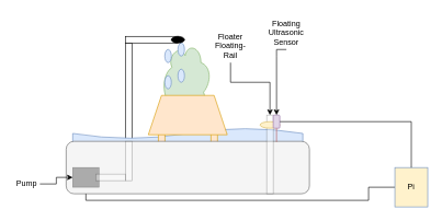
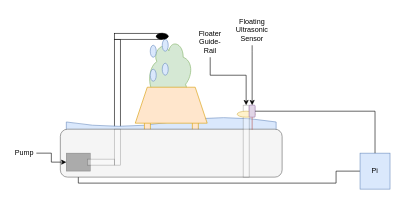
  <mxCell id="0" />
  <mxCell id="1" parent="0" />
  <mxCell id="2" value="" style="rounded=0;whiteSpace=wrap;html=1;" vertex="1" parent="1"><mxGeometry x="190" y="65" width="10" height="150" as="geometry" /></mxCell>
  <mxCell id="3" value="" style="shape=tape;whiteSpace=wrap;html=1;fillColor=#dae8fc;strokeColor=#6c8ebf;" vertex="1" parent="1"><mxGeometry x="110" y="195" width="350" height="40" as="geometry" /></mxCell>
  <mxCell id="4" value="" style="ellipse;shape=cloud;whiteSpace=wrap;html=1;rotation=90;fillColor=#d5e8d4;strokeColor=#82b366;" vertex="1" parent="1"><mxGeometry x="225" y="85" width="120" height="80" as="geometry" /></mxCell>
  <mxCell id="5" value="" style="rounded=0;whiteSpace=wrap;html=1;fillColor=#ffe6cc;strokeColor=#d79b00;" vertex="1" parent="1"><mxGeometry x="320" y="185" width="10" height="60" as="geometry" /></mxCell>
  <mxCell id="6" value="" style="rounded=0;whiteSpace=wrap;html=1;fillColor=#ffe6cc;strokeColor=#d79b00;" vertex="1" parent="1"><mxGeometry x="240" y="185" width="10" height="50" as="geometry" /></mxCell>
  <mxCell id="7" style="edgeStyle=orthogonalEdgeStyle;rounded=0;orthogonalLoop=1;jettySize=auto;html=1;exitX=0.5;exitY=1;exitDx=0;exitDy=0;entryX=0;entryY=0.5;entryDx=0;entryDy=0;endArrow=none;endFill=0;" edge="1" parent="1" source="22" target="9"><mxGeometry relative="1" as="geometry"><Array as="points"><mxPoint x="130" y="305" /><mxPoint x="560" y="305" /><mxPoint x="560" y="285" /></Array></mxGeometry></mxCell>
  <mxCell id="8" value="" style="rounded=1;whiteSpace=wrap;html=1;fillColor=#f5f5f5;strokeColor=#666666;fontColor=#333333;" vertex="1" parent="1"><mxGeometry x="100" y="215" width="370" height="80" as="geometry" /></mxCell>
- <mxCell id="9" value="Pi" style="rounded=0;whiteSpace=wrap;html=1;fillColor=#fff2cc;strokeColor=#6c8ebf;" vertex="1" parent="1"><mxGeometry x="600" y="255" width="50" height="60" as="geometry" /></mxCell>
+ <mxCell id="9" value="Pi" style="rounded=0;whiteSpace=wrap;html=1;fillColor=#dae8fc;strokeColor=#6c8ebf;" vertex="1" parent="1"><mxGeometry x="600" y="255" width="50" height="60" as="geometry" /></mxCell>
  <mxCell id="10" value="" style="shape=trapezoid;perimeter=trapezoidPerimeter;whiteSpace=wrap;html=1;fixedSize=1;fillColor=#ffe6cc;strokeColor=#d79b00;" vertex="1" parent="1"><mxGeometry x="225" y="145" width="120" height="60" as="geometry" /></mxCell>
  <mxCell id="11" value="" style="rounded=0;whiteSpace=wrap;html=1;rotation=90;" vertex="1" parent="1"><mxGeometry x="225" y="20" width="10" height="80" as="geometry" /></mxCell>
  <mxCell id="12" value="" style="ellipse;whiteSpace=wrap;html=1;fillColor=#dae8fc;strokeColor=#6c8ebf;" vertex="1" parent="1"><mxGeometry x="250" y="75" width="10" height="20" as="geometry" /></mxCell>
  <mxCell id="13" value="" style="ellipse;whiteSpace=wrap;html=1;fillColor=#dae8fc;strokeColor=#6c8ebf;" vertex="1" parent="1"><mxGeometry x="270" y="65" width="10" height="20" as="geometry" /></mxCell>
  <mxCell id="14" value="" style="ellipse;whiteSpace=wrap;html=1;fillColor=#dae8fc;strokeColor=#6c8ebf;" vertex="1" parent="1"><mxGeometry x="270" y="105" width="10" height="20" as="geometry" /></mxCell>
  <mxCell id="15" value="" style="ellipse;whiteSpace=wrap;html=1;fillColor=#dae8fc;strokeColor=#6c8ebf;" vertex="1" parent="1"><mxGeometry x="250" y="115" width="10" height="20" as="geometry" /></mxCell>
  <mxCell id="16" value="" style="ellipse;whiteSpace=wrap;html=1;fillColor=#000000;" vertex="1" parent="1"><mxGeometry x="260" y="55" width="20" height="10" as="geometry" /></mxCell>
  <mxCell id="17" value="" style="rounded=0;whiteSpace=wrap;html=1;opacity=30;" vertex="1" parent="1"><mxGeometry x="405" y="175" width="10" height="120" as="geometry" /></mxCell>
  <mxCell id="18" value="" style="ellipse;whiteSpace=wrap;html=1;strokeColor=#d6b656;fillColor=#fff2cc;" vertex="1" parent="1"><mxGeometry x="395" y="185" width="30" height="10" as="geometry" /></mxCell>
  <mxCell id="19" value="" style="rounded=1;whiteSpace=wrap;html=1;strokeColor=#9673a6;fillColor=#e1d5e7;" vertex="1" parent="1"><mxGeometry x="415" y="175" width="10" height="20" as="geometry" /></mxCell>
  <mxCell id="20" value="" style="endArrow=none;html=1;exitX=0.5;exitY=1;exitDx=0;exitDy=0;" edge="1" parent="1" source="19" target="3"><mxGeometry width="50" height="50" relative="1" as="geometry"><mxPoint x="350" y="225" as="sourcePoint" /><mxPoint x="400" y="175" as="targetPoint" /></mxGeometry></mxCell>
  <mxCell id="21" value="" style="endArrow=none;html=1;exitX=0.5;exitY=1;exitDx=0;exitDy=0;fillColor=#f8cecc;strokeColor=#b85450;" edge="1" parent="1" source="19"><mxGeometry width="50" height="50" relative="1" as="geometry"><mxPoint x="380" y="215" as="sourcePoint" /><mxPoint x="420" y="216" as="targetPoint" /></mxGeometry></mxCell>
  <mxCell id="22" value="" style="rounded=0;whiteSpace=wrap;html=1;strokeColor=#000000;fillColor=#000000;gradientColor=none;opacity=30;" vertex="1" parent="1"><mxGeometry x="110" y="255" width="40" height="30" as="geometry" /></mxCell>
  <mxCell id="23" value="" style="rounded=0;whiteSpace=wrap;html=1;opacity=30;" vertex="1" parent="1"><mxGeometry x="190" y="215" width="10" height="60" as="geometry" /></mxCell>
  <mxCell id="24" value="" style="rounded=0;whiteSpace=wrap;html=1;rotation=90;opacity=30;" vertex="1" parent="1"><mxGeometry x="162.5" y="247.5" width="10" height="45" as="geometry" /></mxCell>
  <mxCell id="25" style="edgeStyle=orthogonalEdgeStyle;rounded=0;orthogonalLoop=1;jettySize=auto;html=1;exitX=1;exitY=0.5;exitDx=0;exitDy=0;entryX=0.5;entryY=0;entryDx=0;entryDy=0;endArrow=none;endFill=0;" edge="1" parent="1" source="19" target="9"><mxGeometry relative="1" as="geometry"><mxPoint x="140" y="295" as="sourcePoint" /><mxPoint x="610" y="295" as="targetPoint" /><Array as="points"><mxPoint x="625" y="185" /></Array></mxGeometry></mxCell>
  <mxCell id="26" style="edgeStyle=orthogonalEdgeStyle;rounded=0;orthogonalLoop=1;jettySize=auto;html=1;exitX=1;exitY=0.5;exitDx=0;exitDy=0;entryX=0;entryY=0.5;entryDx=0;entryDy=0;endArrow=classic;endFill=1;" edge="1" parent="1" source="27" target="22"><mxGeometry relative="1" as="geometry" /></mxCell>
- <mxCell id="27" value="Pump" style="text;html=1;strokeColor=none;fillColor=none;align=center;verticalAlign=middle;whiteSpace=wrap;rounded=0;opacity=30;" vertex="1" parent="1"><mxGeometry x="20" y="270" width="40" height="20" as="geometry" /></mxCell>
- <mxCell id="28" value="Floating Ultrasonic Sensor" style="text;html=1;strokeColor=none;fillColor=none;align=center;verticalAlign=middle;whiteSpace=wrap;rounded=0;opacity=30;" vertex="1" parent="1"><mxGeometry x="415" y="25" width="40" height="50" as="geometry" /></mxCell>
+ <mxCell id="27" value="Pump" style="text;html=1;strokeColor=none;fillColor=none;align=center;verticalAlign=middle;whiteSpace=wrap;rounded=0;opacity=30;" vertex="1" parent="1"><mxGeometry x="20" y="245" width="40" height="20" as="geometry" /></mxCell>
+ <mxCell id="28" value="Floating Ultrasonic Sensor" style="text;html=1;strokeColor=none;fillColor=none;align=center;verticalAlign=middle;whiteSpace=wrap;rounded=0;opacity=30;" vertex="1" parent="1"><mxGeometry x="400" y="25" width="40" height="50" as="geometry" /></mxCell>
  <mxCell id="29" style="edgeStyle=orthogonalEdgeStyle;rounded=0;orthogonalLoop=1;jettySize=auto;html=1;exitX=0.5;exitY=1;exitDx=0;exitDy=0;endArrow=classic;endFill=1;entryX=0.5;entryY=0;entryDx=0;entryDy=0;" edge="1" parent="1" source="28" target="19"><mxGeometry relative="1" as="geometry"><mxPoint x="70" y="265" as="sourcePoint" /><mxPoint x="420" y="175" as="targetPoint" /><Array as="points"><mxPoint x="420" y="85" /><mxPoint x="420" y="85" /></Array></mxGeometry></mxCell>
- <mxCell id="30" value="Floater Floating-Rail" style="text;html=1;strokeColor=none;fillColor=none;align=center;verticalAlign=middle;whiteSpace=wrap;rounded=0;opacity=30;" vertex="1" parent="1"><mxGeometry x="330" y="45" width="40" height="50" as="geometry" /></mxCell>
+ <mxCell id="30" value="Floater Guide-Rail" style="text;html=1;strokeColor=none;fillColor=none;align=center;verticalAlign=middle;whiteSpace=wrap;rounded=0;opacity=30;" vertex="1" parent="1"><mxGeometry x="330" y="45" width="40" height="50" as="geometry" /></mxCell>
  <mxCell id="31" style="edgeStyle=orthogonalEdgeStyle;rounded=0;orthogonalLoop=1;jettySize=auto;html=1;exitX=0.5;exitY=1;exitDx=0;exitDy=0;endArrow=classic;endFill=1;entryX=0.5;entryY=0;entryDx=0;entryDy=0;" edge="1" parent="1" source="30" target="17"><mxGeometry relative="1" as="geometry"><mxPoint x="425" y="85" as="sourcePoint" /><mxPoint x="420" y="195" as="targetPoint" /><Array as="points"><mxPoint x="350" y="125" /><mxPoint x="410" y="125" /></Array></mxGeometry></mxCell>
